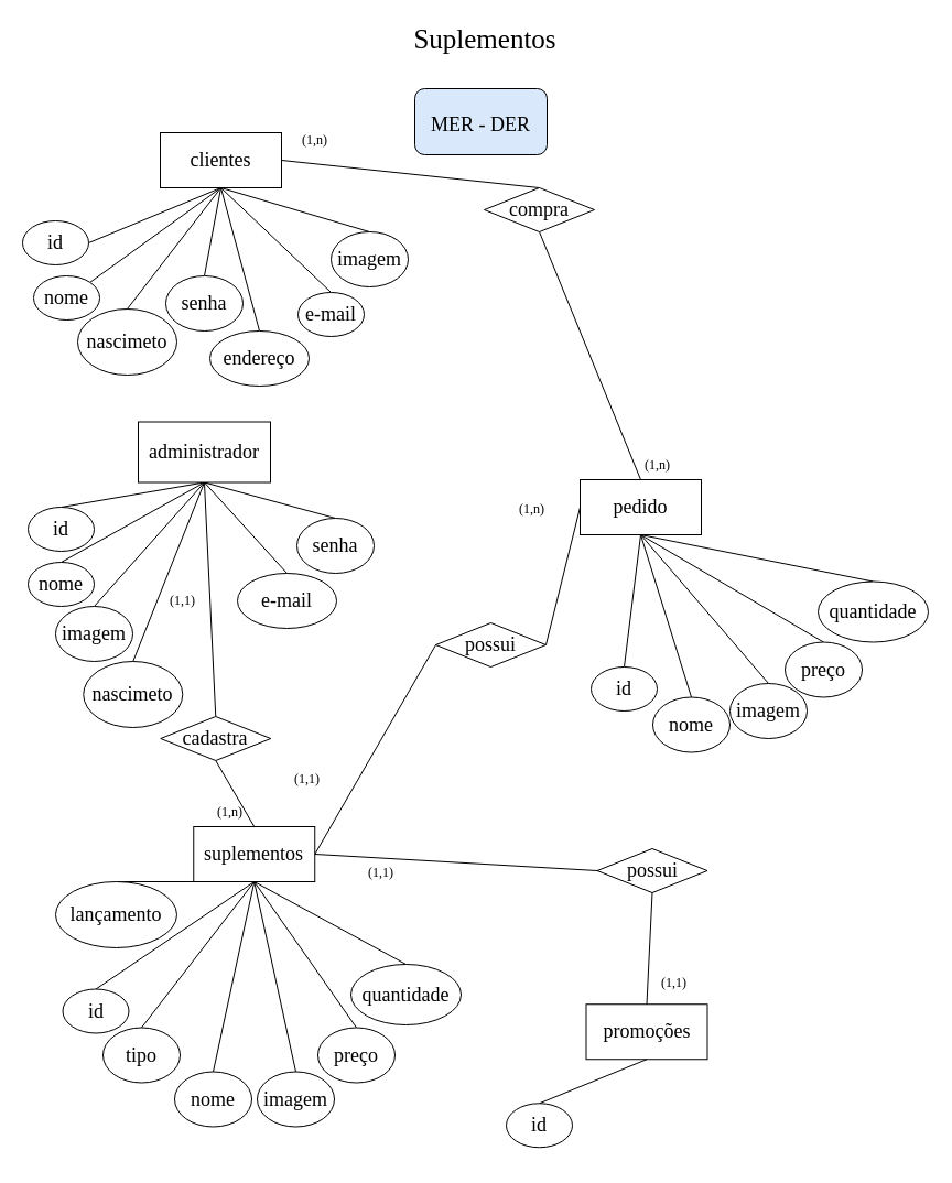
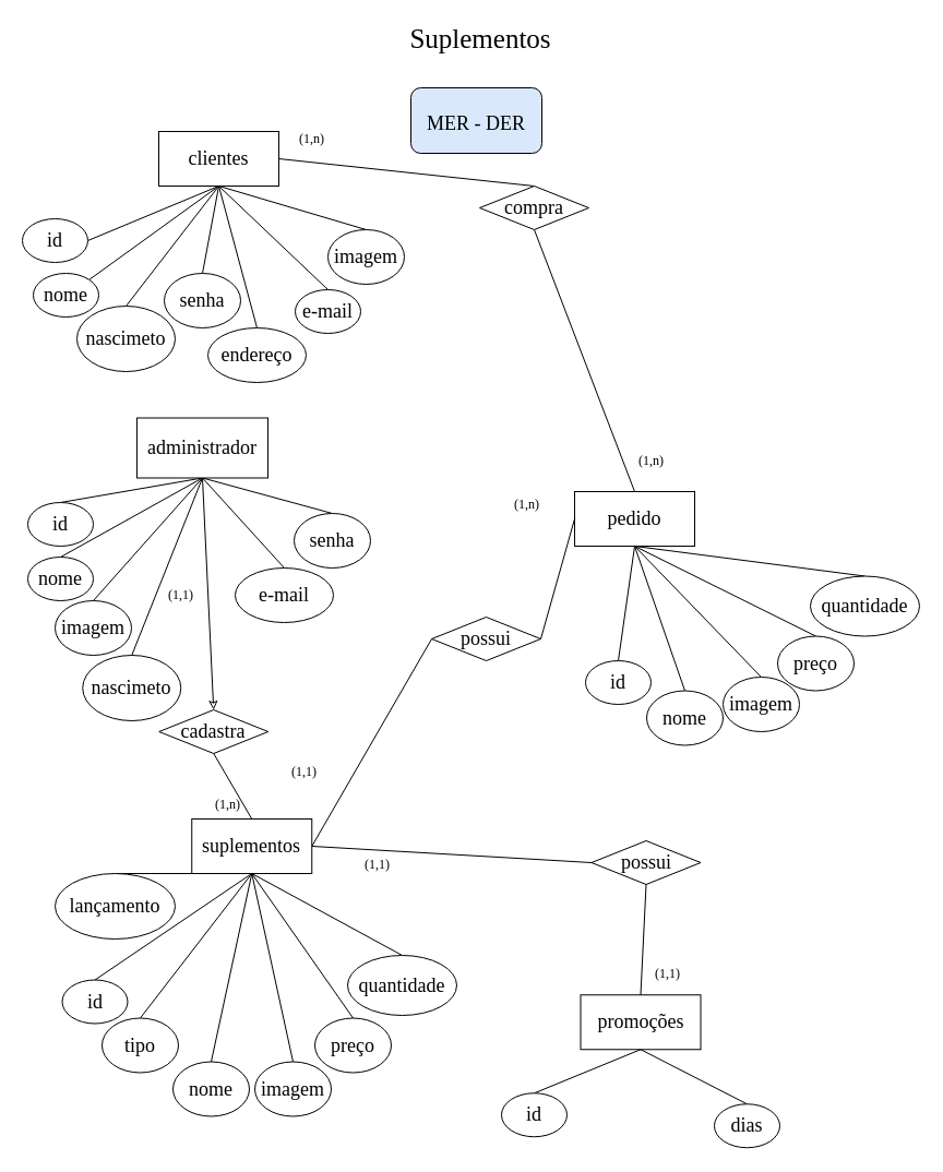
  <mxCell id="0" />
  <mxCell id="1" parent="0" />
  <mxCell id="2" value="&lt;font style=&quot;font-size: 25px&quot; face=&quot;Tahoma&quot;&gt;Suplementos&lt;/font&gt;" style="text;html=1;strokeColor=none;fillColor=none;align=center;verticalAlign=middle;whiteSpace=wrap;rounded=0;" parent="1" vertex="1"><mxGeometry x="410" y="20" width="60" height="30" as="geometry" /></mxCell>
  <mxCell id="3" value="&lt;font style=&quot;font-size: 18px&quot;&gt;MER - DER&lt;/font&gt;" style="rounded=1;whiteSpace=wrap;html=1;fontFamily=Tahoma;fontSize=25;fillColor=#dae8fc;" parent="1" vertex="1"><mxGeometry x="376" y="80" width="120" height="60" as="geometry" /></mxCell>
  <mxCell id="4" style="rounded=0;orthogonalLoop=1;jettySize=auto;html=1;exitX=0.5;exitY=1;exitDx=0;exitDy=0;entryX=1;entryY=0.5;entryDx=0;entryDy=0;fontFamily=Tahoma;fontSize=18;endArrow=none;endFill=0;" parent="1" source="12" target="13" edge="1"><mxGeometry relative="1" as="geometry" /></mxCell>
  <mxCell id="5" style="edgeStyle=none;rounded=0;orthogonalLoop=1;jettySize=auto;html=1;exitX=0.5;exitY=1;exitDx=0;exitDy=0;entryX=1;entryY=0;entryDx=0;entryDy=0;fontFamily=Tahoma;fontSize=18;endArrow=none;endFill=0;" parent="1" source="12" target="14" edge="1"><mxGeometry relative="1" as="geometry" /></mxCell>
  <mxCell id="6" style="edgeStyle=none;rounded=0;orthogonalLoop=1;jettySize=auto;html=1;exitX=0.5;exitY=1;exitDx=0;exitDy=0;entryX=0.5;entryY=0;entryDx=0;entryDy=0;fontFamily=Tahoma;fontSize=18;endArrow=none;endFill=0;" parent="1" source="12" target="15" edge="1"><mxGeometry relative="1" as="geometry" /></mxCell>
  <mxCell id="7" style="edgeStyle=none;rounded=0;orthogonalLoop=1;jettySize=auto;html=1;exitX=0.5;exitY=1;exitDx=0;exitDy=0;entryX=0.5;entryY=0;entryDx=0;entryDy=0;fontFamily=Tahoma;fontSize=18;endArrow=none;endFill=0;" parent="1" source="12" target="29" edge="1"><mxGeometry relative="1" as="geometry" /></mxCell>
  <mxCell id="8" style="edgeStyle=none;rounded=0;orthogonalLoop=1;jettySize=auto;html=1;exitX=0.5;exitY=1;exitDx=0;exitDy=0;entryX=0.5;entryY=0;entryDx=0;entryDy=0;fontFamily=Tahoma;fontSize=18;endArrow=none;endFill=0;" parent="1" source="12" target="16" edge="1"><mxGeometry relative="1" as="geometry" /></mxCell>
  <mxCell id="9" style="edgeStyle=none;rounded=0;orthogonalLoop=1;jettySize=auto;html=1;exitX=0.5;exitY=1;exitDx=0;exitDy=0;entryX=0.5;entryY=0;entryDx=0;entryDy=0;fontFamily=Tahoma;fontSize=18;endArrow=none;endFill=0;" parent="1" source="12" target="28" edge="1"><mxGeometry relative="1" as="geometry" /></mxCell>
  <mxCell id="10" style="edgeStyle=none;rounded=0;orthogonalLoop=1;jettySize=auto;html=1;exitX=1;exitY=0.5;exitDx=0;exitDy=0;fontFamily=Tahoma;fontSize=12;endArrow=none;endFill=0;entryX=0.5;entryY=0;entryDx=0;entryDy=0;" parent="1" source="12" target="43" edge="1"><mxGeometry relative="1" as="geometry"><mxPoint x="375" y="230" as="targetPoint" /></mxGeometry></mxCell>
  <mxCell id="11" style="edgeStyle=none;rounded=0;orthogonalLoop=1;jettySize=auto;html=1;exitX=0.5;exitY=1;exitDx=0;exitDy=0;entryX=0.5;entryY=0;entryDx=0;entryDy=0;endArrow=none;endFill=0;" edge="1" parent="1" source="12" target="45"><mxGeometry relative="1" as="geometry" /></mxCell>
  <mxCell id="12" value="clientes" style="rounded=0;whiteSpace=wrap;html=1;fontFamily=Tahoma;fontSize=18;" parent="1" vertex="1"><mxGeometry x="145" y="120" width="110" height="50" as="geometry" /></mxCell>
  <mxCell id="13" value="id" style="ellipse;whiteSpace=wrap;html=1;fontFamily=Tahoma;fontSize=18;" parent="1" vertex="1"><mxGeometry x="20" y="200" width="60" height="40" as="geometry" /></mxCell>
  <mxCell id="14" value="nome" style="ellipse;whiteSpace=wrap;html=1;fontFamily=Tahoma;fontSize=18;" parent="1" vertex="1"><mxGeometry x="30" y="250" width="60" height="40" as="geometry" /></mxCell>
  <mxCell id="15" value="nascimeto" style="ellipse;whiteSpace=wrap;html=1;fontFamily=Tahoma;fontSize=18;" parent="1" vertex="1"><mxGeometry x="70" y="280" width="90" height="60" as="geometry" /></mxCell>
  <mxCell id="16" value="endereço" style="ellipse;whiteSpace=wrap;html=1;fontFamily=Tahoma;fontSize=18;" parent="1" vertex="1"><mxGeometry x="190" y="300" width="90" height="50" as="geometry" /></mxCell>
  <mxCell id="17" style="edgeStyle=none;rounded=0;orthogonalLoop=1;jettySize=auto;html=1;exitX=0.5;exitY=1;exitDx=0;exitDy=0;entryX=0.5;entryY=0;entryDx=0;entryDy=0;fontFamily=Tahoma;fontSize=12;endArrow=none;endFill=0;" parent="1" source="23" target="24" edge="1"><mxGeometry relative="1" as="geometry"><mxPoint x="60" y="450" as="targetPoint" /></mxGeometry></mxCell>
  <mxCell id="18" style="edgeStyle=none;rounded=0;orthogonalLoop=1;jettySize=auto;html=1;exitX=0.5;exitY=1;exitDx=0;exitDy=0;entryX=0.5;entryY=0;entryDx=0;entryDy=0;fontFamily=Tahoma;fontSize=12;endArrow=none;endFill=0;" parent="1" source="23" target="25" edge="1"><mxGeometry relative="1" as="geometry" /></mxCell>
  <mxCell id="19" style="edgeStyle=none;rounded=0;orthogonalLoop=1;jettySize=auto;html=1;exitX=0.5;exitY=1;exitDx=0;exitDy=0;entryX=0.5;entryY=0;entryDx=0;entryDy=0;fontFamily=Tahoma;fontSize=12;endArrow=none;endFill=0;" parent="1" source="23" target="26" edge="1"><mxGeometry relative="1" as="geometry" /></mxCell>
  <mxCell id="20" style="edgeStyle=none;rounded=0;orthogonalLoop=1;jettySize=auto;html=1;exitX=0.5;exitY=1;exitDx=0;exitDy=0;entryX=0.5;entryY=0;entryDx=0;entryDy=0;fontFamily=Tahoma;fontSize=12;endArrow=none;endFill=0;" parent="1" source="23" target="27" edge="1"><mxGeometry relative="1" as="geometry" /></mxCell>
  <mxCell id="21" style="edgeStyle=none;rounded=0;orthogonalLoop=1;jettySize=auto;html=1;exitX=0.5;exitY=1;exitDx=0;exitDy=0;entryX=0.5;entryY=0;entryDx=0;entryDy=0;fontFamily=Tahoma;fontSize=12;endArrow=none;endFill=0;" parent="1" source="23" target="30" edge="1"><mxGeometry relative="1" as="geometry" /></mxCell>
- <mxCell id="22" style="edgeStyle=none;rounded=0;orthogonalLoop=1;jettySize=auto;html=1;exitX=0.5;exitY=1;exitDx=0;exitDy=0;entryX=0.5;entryY=0;entryDx=0;entryDy=0;endArrow=none;endFill=0;" edge="1" parent="1" source="23" target="67"><mxGeometry relative="1" as="geometry" /></mxCell>
+ <mxCell id="22" style="edgeStyle=none;rounded=0;orthogonalLoop=1;jettySize=auto;html=1;exitX=0.5;exitY=1;exitDx=0;exitDy=0;entryX=0.5;entryY=0;entryDx=0;entryDy=0;endArrow=classic;endFill=0;" edge="1" parent="1" source="23" target="67"><mxGeometry relative="1" as="geometry" /></mxCell>
  <mxCell id="23" value="administrador" style="rounded=0;whiteSpace=wrap;html=1;fontFamily=Tahoma;fontSize=18;" parent="1" vertex="1"><mxGeometry x="125" y="382.5" width="120" height="55" as="geometry" /></mxCell>
  <mxCell id="24" value="id" style="ellipse;whiteSpace=wrap;html=1;fontFamily=Tahoma;fontSize=18;" parent="1" vertex="1"><mxGeometry x="25" y="460" width="60" height="40" as="geometry" /></mxCell>
  <mxCell id="25" value="nome" style="ellipse;whiteSpace=wrap;html=1;fontFamily=Tahoma;fontSize=18;" parent="1" vertex="1"><mxGeometry x="25" y="510" width="60" height="40" as="geometry" /></mxCell>
  <mxCell id="26" value="nascimeto" style="ellipse;whiteSpace=wrap;html=1;fontFamily=Tahoma;fontSize=18;" parent="1" vertex="1"><mxGeometry x="75.25" y="600" width="90" height="60" as="geometry" /></mxCell>
  <mxCell id="27" value="e-mail" style="ellipse;whiteSpace=wrap;html=1;fontFamily=Tahoma;fontSize=18;" parent="1" vertex="1"><mxGeometry x="215" y="520" width="90" height="50" as="geometry" /></mxCell>
  <mxCell id="28" value="e-mail" style="ellipse;whiteSpace=wrap;html=1;fontFamily=Tahoma;fontSize=18;" parent="1" vertex="1"><mxGeometry x="270" y="265" width="60" height="40" as="geometry" /></mxCell>
  <mxCell id="29" value="senha" style="ellipse;whiteSpace=wrap;html=1;fontFamily=Tahoma;fontSize=18;" parent="1" vertex="1"><mxGeometry x="150" y="250" width="70" height="50" as="geometry" /></mxCell>
  <mxCell id="30" value="senha" style="ellipse;whiteSpace=wrap;html=1;fontFamily=Tahoma;fontSize=18;" parent="1" vertex="1"><mxGeometry x="269" y="470" width="70" height="50" as="geometry" /></mxCell>
  <mxCell id="31" style="edgeStyle=none;rounded=0;orthogonalLoop=1;jettySize=auto;html=1;exitX=0.5;exitY=1;exitDx=0;exitDy=0;entryX=0.5;entryY=0;entryDx=0;entryDy=0;fontFamily=Tahoma;fontSize=12;endArrow=none;endFill=0;" parent="1" source="36" target="37" edge="1"><mxGeometry relative="1" as="geometry" /></mxCell>
  <mxCell id="32" style="edgeStyle=none;rounded=0;orthogonalLoop=1;jettySize=auto;html=1;exitX=0.5;exitY=1;exitDx=0;exitDy=0;entryX=0.5;entryY=0;entryDx=0;entryDy=0;fontFamily=Tahoma;fontSize=12;endArrow=none;endFill=0;" parent="1" source="36" target="38" edge="1"><mxGeometry relative="1" as="geometry" /></mxCell>
  <mxCell id="33" style="edgeStyle=none;rounded=0;orthogonalLoop=1;jettySize=auto;html=1;exitX=0.5;exitY=1;exitDx=0;exitDy=0;entryX=0.5;entryY=0;entryDx=0;entryDy=0;fontFamily=Tahoma;fontSize=12;endArrow=none;endFill=0;" parent="1" source="36" target="39" edge="1"><mxGeometry relative="1" as="geometry"><mxPoint x="556" y="655" as="targetPoint" /></mxGeometry></mxCell>
  <mxCell id="34" style="edgeStyle=none;rounded=0;orthogonalLoop=1;jettySize=auto;html=1;exitX=0.5;exitY=1;exitDx=0;exitDy=0;entryX=0.5;entryY=0;entryDx=0;entryDy=0;fontFamily=Tahoma;fontSize=12;endArrow=none;endFill=0;" parent="1" source="36" target="40" edge="1"><mxGeometry relative="1" as="geometry" /></mxCell>
  <mxCell id="35" style="edgeStyle=none;rounded=0;orthogonalLoop=1;jettySize=auto;html=1;exitX=0.5;exitY=1;exitDx=0;exitDy=0;entryX=0.5;entryY=0;entryDx=0;entryDy=0;fontFamily=Tahoma;fontSize=12;endArrow=none;endFill=0;" parent="1" source="36" target="41" edge="1"><mxGeometry relative="1" as="geometry" /></mxCell>
- <mxCell id="36" value="pedido" style="rounded=0;whiteSpace=wrap;html=1;fontFamily=Tahoma;fontSize=18;" parent="1" vertex="1"><mxGeometry x="526" y="435" width="110" height="50" as="geometry" /></mxCell>
+ <mxCell id="36" value="pedido" style="rounded=0;whiteSpace=wrap;html=1;fontFamily=Tahoma;fontSize=18;" parent="1" vertex="1"><mxGeometry x="526" y="450" width="110" height="50" as="geometry" /></mxCell>
  <mxCell id="37" value="id" style="ellipse;whiteSpace=wrap;html=1;fontFamily=Tahoma;fontSize=18;" parent="1" vertex="1"><mxGeometry x="536" y="605" width="60" height="40" as="geometry" /></mxCell>
  <mxCell id="38" value="nome" style="ellipse;whiteSpace=wrap;html=1;fontFamily=Tahoma;fontSize=18;" parent="1" vertex="1"><mxGeometry x="592" y="632.5" width="70" height="50" as="geometry" /></mxCell>
  <mxCell id="39" value="imagem" style="ellipse;whiteSpace=wrap;html=1;fontFamily=Tahoma;fontSize=18;" parent="1" vertex="1"><mxGeometry x="662" y="620" width="70" height="50" as="geometry" /></mxCell>
  <mxCell id="40" value="preço" style="ellipse;whiteSpace=wrap;html=1;fontFamily=Tahoma;fontSize=18;" parent="1" vertex="1"><mxGeometry x="712" y="582.5" width="70" height="50" as="geometry" /></mxCell>
  <mxCell id="41" value="quantidade" style="ellipse;whiteSpace=wrap;html=1;fontFamily=Tahoma;fontSize=18;" parent="1" vertex="1"><mxGeometry x="742" y="527.5" width="100" height="55" as="geometry" /></mxCell>
  <mxCell id="42" style="edgeStyle=none;rounded=0;orthogonalLoop=1;jettySize=auto;html=1;exitX=0.5;exitY=1;exitDx=0;exitDy=0;entryX=0.5;entryY=0;entryDx=0;entryDy=0;fontFamily=Tahoma;fontSize=12;endArrow=none;endFill=0;" parent="1" source="43" target="36" edge="1"><mxGeometry relative="1" as="geometry"><mxPoint x="496" y="360" as="sourcePoint" /></mxGeometry></mxCell>
  <mxCell id="43" value="compra" style="rhombus;whiteSpace=wrap;html=1;fontFamily=Tahoma;fontSize=18;" parent="1" vertex="1"><mxGeometry x="439" y="170" width="100" height="40" as="geometry" /></mxCell>
  <mxCell id="44" value="&lt;font style=&quot;font-size: 12px&quot;&gt;(1,n)&lt;/font&gt;" style="text;html=1;align=center;verticalAlign=middle;resizable=0;points=[];autosize=1;strokeColor=none;fillColor=none;fontSize=18;fontFamily=Tahoma;" parent="1" vertex="1"><mxGeometry x="576" y="405" width="40" height="30" as="geometry" /></mxCell>
  <mxCell id="45" value="imagem" style="ellipse;whiteSpace=wrap;html=1;fontFamily=Tahoma;fontSize=18;" vertex="1" parent="1"><mxGeometry x="300" y="210" width="70" height="50" as="geometry" /></mxCell>
  <mxCell id="46" value="&lt;font style=&quot;font-size: 12px&quot;&gt;(1,n)&lt;/font&gt;" style="text;html=1;align=center;verticalAlign=middle;resizable=0;points=[];autosize=1;strokeColor=none;fillColor=none;fontSize=18;fontFamily=Tahoma;" vertex="1" parent="1"><mxGeometry x="265" y="110" width="40" height="30" as="geometry" /></mxCell>
  <mxCell id="47" style="edgeStyle=none;rounded=0;orthogonalLoop=1;jettySize=auto;html=1;exitX=0.5;exitY=0;exitDx=0;exitDy=0;entryX=0.5;entryY=1;entryDx=0;entryDy=0;endArrow=none;endFill=0;" edge="1" parent="1" source="48" target="23"><mxGeometry relative="1" as="geometry" /></mxCell>
  <mxCell id="48" value="imagem" style="ellipse;whiteSpace=wrap;html=1;fontFamily=Tahoma;fontSize=18;" vertex="1" parent="1"><mxGeometry x="50" y="550" width="70" height="50" as="geometry" /></mxCell>
  <mxCell id="49" style="edgeStyle=none;rounded=0;orthogonalLoop=1;jettySize=auto;html=1;exitX=0.5;exitY=1;exitDx=0;exitDy=0;entryX=0.5;entryY=0;entryDx=0;entryDy=0;fontFamily=Tahoma;fontSize=12;endArrow=none;endFill=0;" edge="1" parent="1" source="58" target="60"><mxGeometry relative="1" as="geometry" /></mxCell>
  <mxCell id="50" style="edgeStyle=none;rounded=0;orthogonalLoop=1;jettySize=auto;html=1;exitX=0.5;exitY=1;exitDx=0;exitDy=0;entryX=0.5;entryY=0;entryDx=0;entryDy=0;fontFamily=Tahoma;fontSize=12;endArrow=none;endFill=0;" edge="1" parent="1" source="58" target="59"><mxGeometry relative="1" as="geometry" /></mxCell>
  <mxCell id="51" style="edgeStyle=none;rounded=0;orthogonalLoop=1;jettySize=auto;html=1;exitX=0.5;exitY=1;exitDx=0;exitDy=0;entryX=0.5;entryY=0;entryDx=0;entryDy=0;fontFamily=Tahoma;fontSize=12;endArrow=none;endFill=0;" edge="1" parent="1" source="58" target="61"><mxGeometry relative="1" as="geometry" /></mxCell>
  <mxCell id="52" style="edgeStyle=none;rounded=0;orthogonalLoop=1;jettySize=auto;html=1;exitX=0.5;exitY=1;exitDx=0;exitDy=0;entryX=0.5;entryY=0;entryDx=0;entryDy=0;fontFamily=Tahoma;fontSize=12;endArrow=none;endFill=0;" edge="1" parent="1" source="58" target="62"><mxGeometry relative="1" as="geometry"><mxPoint x="205.25" y="970" as="targetPoint" /></mxGeometry></mxCell>
  <mxCell id="53" style="edgeStyle=none;rounded=0;orthogonalLoop=1;jettySize=auto;html=1;exitX=0.5;exitY=1;exitDx=0;exitDy=0;entryX=0.5;entryY=0;entryDx=0;entryDy=0;fontFamily=Tahoma;fontSize=12;endArrow=none;endFill=0;" edge="1" parent="1" source="58" target="63"><mxGeometry relative="1" as="geometry" /></mxCell>
  <mxCell id="54" style="edgeStyle=none;rounded=0;orthogonalLoop=1;jettySize=auto;html=1;exitX=0.5;exitY=1;exitDx=0;exitDy=0;entryX=0.5;entryY=0;entryDx=0;entryDy=0;fontFamily=Tahoma;fontSize=12;endArrow=none;endFill=0;" edge="1" parent="1" source="58" target="64"><mxGeometry relative="1" as="geometry" /></mxCell>
  <mxCell id="55" style="edgeStyle=none;rounded=0;orthogonalLoop=1;jettySize=auto;html=1;exitX=0.5;exitY=1;exitDx=0;exitDy=0;entryX=0.5;entryY=0;entryDx=0;entryDy=0;fontFamily=Tahoma;fontSize=12;endArrow=none;endFill=0;" edge="1" parent="1" source="58" target="65"><mxGeometry relative="1" as="geometry"><mxPoint x="432.25" y="815" as="targetPoint" /></mxGeometry></mxCell>
  <mxCell id="56" style="edgeStyle=none;rounded=0;orthogonalLoop=1;jettySize=auto;html=1;exitX=1;exitY=0.5;exitDx=0;exitDy=0;entryX=0;entryY=0.5;entryDx=0;entryDy=0;endArrow=none;endFill=0;" edge="1" parent="1" source="58" target="74"><mxGeometry relative="1" as="geometry" /></mxCell>
  <mxCell id="57" style="edgeStyle=none;rounded=0;orthogonalLoop=1;jettySize=auto;html=1;exitX=1;exitY=0.5;exitDx=0;exitDy=0;endArrow=none;endFill=0;entryX=0;entryY=0.5;entryDx=0;entryDy=0;" edge="1" parent="1" source="58" target="78"><mxGeometry relative="1" as="geometry"><mxPoint x="385" y="590" as="targetPoint" /></mxGeometry></mxCell>
  <mxCell id="58" value="suplementos" style="rounded=0;whiteSpace=wrap;html=1;fontFamily=Tahoma;fontSize=18;" vertex="1" parent="1"><mxGeometry x="175.25" y="750" width="110" height="50" as="geometry" /></mxCell>
  <mxCell id="59" value="tipo" style="ellipse;whiteSpace=wrap;html=1;fontFamily=Tahoma;fontSize=18;" vertex="1" parent="1"><mxGeometry x="93" y="932.5" width="70" height="50" as="geometry" /></mxCell>
  <mxCell id="60" value="id" style="ellipse;whiteSpace=wrap;html=1;fontFamily=Tahoma;fontSize=18;" vertex="1" parent="1"><mxGeometry x="56.5" y="897.5" width="60" height="40" as="geometry" /></mxCell>
  <mxCell id="61" value="nome" style="ellipse;whiteSpace=wrap;html=1;fontFamily=Tahoma;fontSize=18;" vertex="1" parent="1"><mxGeometry x="158" y="972.5" width="70" height="50" as="geometry" /></mxCell>
  <mxCell id="62" value="imagem" style="ellipse;whiteSpace=wrap;html=1;fontFamily=Tahoma;fontSize=18;" vertex="1" parent="1"><mxGeometry x="233" y="972.5" width="70" height="50" as="geometry" /></mxCell>
  <mxCell id="63" value="preço" style="ellipse;whiteSpace=wrap;html=1;fontFamily=Tahoma;fontSize=18;" vertex="1" parent="1"><mxGeometry x="288" y="932.5" width="70" height="50" as="geometry" /></mxCell>
  <mxCell id="64" value="quantidade" style="ellipse;whiteSpace=wrap;html=1;fontFamily=Tahoma;fontSize=18;" vertex="1" parent="1"><mxGeometry x="318" y="875" width="100" height="55" as="geometry" /></mxCell>
  <mxCell id="65" value="lançamento" style="ellipse;whiteSpace=wrap;html=1;fontFamily=Tahoma;fontSize=18;" vertex="1" parent="1"><mxGeometry x="50" y="800" width="110" height="60" as="geometry" /></mxCell>
  <mxCell id="66" style="edgeStyle=none;rounded=0;orthogonalLoop=1;jettySize=auto;html=1;exitX=0.5;exitY=1;exitDx=0;exitDy=0;entryX=0.5;entryY=0;entryDx=0;entryDy=0;endArrow=none;endFill=0;" edge="1" parent="1" source="67" target="58"><mxGeometry relative="1" as="geometry" /></mxCell>
  <mxCell id="67" value="cadastra" style="rhombus;whiteSpace=wrap;html=1;fontFamily=Tahoma;fontSize=18;" vertex="1" parent="1"><mxGeometry x="145.25" y="650" width="100" height="40" as="geometry" /></mxCell>
+ <mxCell id="68" style="edgeStyle=none;rounded=0;orthogonalLoop=1;jettySize=auto;html=1;exitX=0.5;exitY=1;exitDx=0;exitDy=0;entryX=0.5;entryY=0;entryDx=0;entryDy=0;endArrow=none;endFill=0;" edge="1" parent="1" source="69" target="72"><mxGeometry relative="1" as="geometry" /></mxCell>
  <mxCell id="69" value="promoções" style="rounded=0;whiteSpace=wrap;html=1;fontFamily=Tahoma;fontSize=18;" vertex="1" parent="1"><mxGeometry x="531.5" y="911.25" width="110" height="50" as="geometry" /></mxCell>
  <mxCell id="70" style="rounded=0;orthogonalLoop=1;jettySize=auto;html=1;exitX=0.5;exitY=0;exitDx=0;exitDy=0;entryX=0.5;entryY=1;entryDx=0;entryDy=0;endArrow=none;endFill=0;" edge="1" parent="1" source="71" target="69"><mxGeometry relative="1" as="geometry" /></mxCell>
  <mxCell id="71" value="id" style="ellipse;whiteSpace=wrap;html=1;fontFamily=Tahoma;fontSize=18;" vertex="1" parent="1"><mxGeometry x="459" y="1001.25" width="60" height="40" as="geometry" /></mxCell>
+ <mxCell id="72" value="dias" style="ellipse;whiteSpace=wrap;html=1;fontFamily=Tahoma;fontSize=18;" vertex="1" parent="1"><mxGeometry x="654" y="1011.25" width="60" height="40" as="geometry" /></mxCell>
  <mxCell id="73" style="edgeStyle=none;rounded=0;orthogonalLoop=1;jettySize=auto;html=1;exitX=0.5;exitY=1;exitDx=0;exitDy=0;entryX=0.5;entryY=0;entryDx=0;entryDy=0;endArrow=none;endFill=0;" edge="1" parent="1" source="74" target="69"><mxGeometry relative="1" as="geometry" /></mxCell>
  <mxCell id="74" value="possui" style="rhombus;whiteSpace=wrap;html=1;fontFamily=Tahoma;fontSize=18;" vertex="1" parent="1"><mxGeometry x="541.5" y="770" width="100" height="40" as="geometry" /></mxCell>
  <mxCell id="75" value="&lt;font style=&quot;font-size: 12px&quot;&gt;(1,1)&lt;/font&gt;" style="text;html=1;align=center;verticalAlign=middle;resizable=0;points=[];autosize=1;strokeColor=none;fillColor=none;fontSize=18;fontFamily=Tahoma;" vertex="1" parent="1"><mxGeometry x="591" y="875" width="40" height="30" as="geometry" /></mxCell>
  <mxCell id="76" value="&lt;font style=&quot;font-size: 12px&quot;&gt;(1,1)&lt;/font&gt;" style="text;html=1;align=center;verticalAlign=middle;resizable=0;points=[];autosize=1;strokeColor=none;fillColor=none;fontSize=18;fontFamily=Tahoma;" vertex="1" parent="1"><mxGeometry x="325" y="775" width="40" height="30" as="geometry" /></mxCell>
  <mxCell id="77" style="edgeStyle=none;rounded=0;orthogonalLoop=1;jettySize=auto;html=1;exitX=1;exitY=0.5;exitDx=0;exitDy=0;entryX=0;entryY=0.5;entryDx=0;entryDy=0;endArrow=none;endFill=0;" edge="1" parent="1" source="78" target="36"><mxGeometry relative="1" as="geometry" /></mxCell>
  <mxCell id="78" value="possui" style="rhombus;whiteSpace=wrap;html=1;fontFamily=Tahoma;fontSize=18;" vertex="1" parent="1"><mxGeometry x="395" y="565" width="100" height="40" as="geometry" /></mxCell>
  <mxCell id="79" value="&lt;font style=&quot;font-size: 12px&quot;&gt;(1,n)&lt;/font&gt;" style="text;html=1;align=center;verticalAlign=middle;resizable=0;points=[];autosize=1;strokeColor=none;fillColor=none;fontSize=18;fontFamily=Tahoma;" vertex="1" parent="1"><mxGeometry x="461.5" y="445" width="40" height="30" as="geometry" /></mxCell>
  <mxCell id="80" value="&lt;font style=&quot;font-size: 12px&quot;&gt;(1,1)&lt;/font&gt;" style="text;html=1;align=center;verticalAlign=middle;resizable=0;points=[];autosize=1;strokeColor=none;fillColor=none;fontSize=18;fontFamily=Tahoma;" vertex="1" parent="1"><mxGeometry x="258" y="690" width="40" height="30" as="geometry" /></mxCell>
  <mxCell id="81" value="&lt;font style=&quot;font-size: 12px&quot;&gt;(1,n)&lt;/font&gt;" style="text;html=1;align=center;verticalAlign=middle;resizable=0;points=[];autosize=1;strokeColor=none;fillColor=none;fontSize=18;fontFamily=Tahoma;" vertex="1" parent="1"><mxGeometry x="188" y="720" width="40" height="30" as="geometry" /></mxCell>
  <mxCell id="82" value="&lt;font style=&quot;font-size: 12px&quot;&gt;(1,1)&lt;/font&gt;" style="text;html=1;align=center;verticalAlign=middle;resizable=0;points=[];autosize=1;strokeColor=none;fillColor=none;fontSize=18;fontFamily=Tahoma;" vertex="1" parent="1"><mxGeometry x="145.25" y="527.5" width="40" height="30" as="geometry" /></mxCell>
